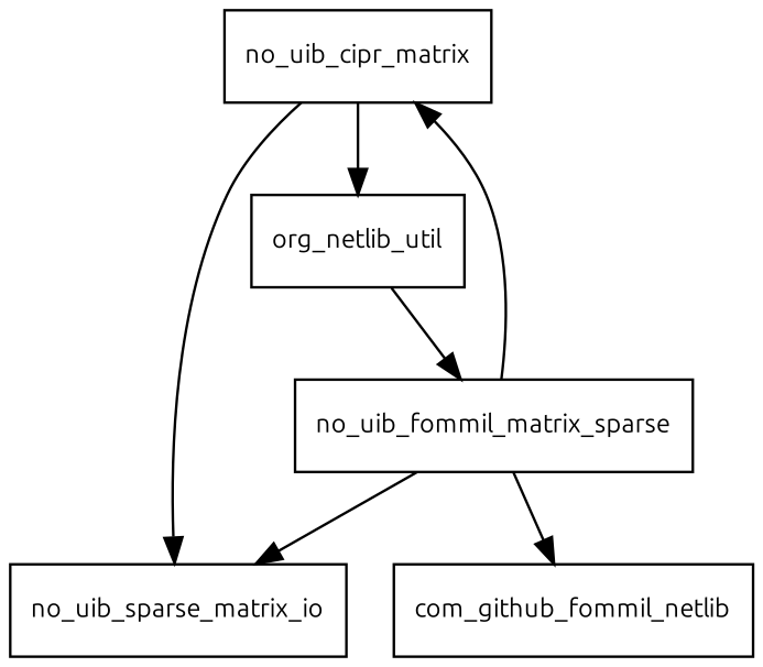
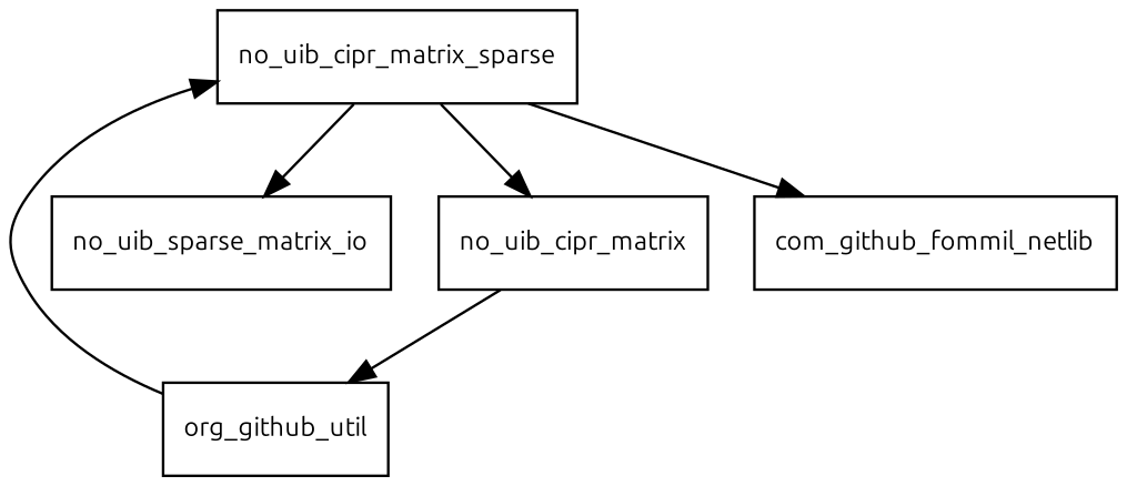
  digraph {
    fontname=Ubuntu
    node [fontname=Ubuntu fontsize=10.0 shape=box]
    edge [fontname=Ubuntu]
    n1 [label=no_uib_sparse_matrix_io]
    no_uib_cipr_matrix
-   org_netlib_util
-   no_uib_cipr_matrix_sparse [label=no_uib_fommil_matrix_sparse]
+   org_netlib_util [label=org_github_util]
+   no_uib_cipr_matrix_sparse
    com_github_fommil_netlib
-   no_uib_cipr_matrix -> n1
    no_uib_cipr_matrix -> org_netlib_util
    org_netlib_util -> no_uib_cipr_matrix_sparse
    no_uib_cipr_matrix_sparse -> n1
    no_uib_cipr_matrix_sparse -> no_uib_cipr_matrix
    no_uib_cipr_matrix_sparse -> com_github_fommil_netlib
  }
